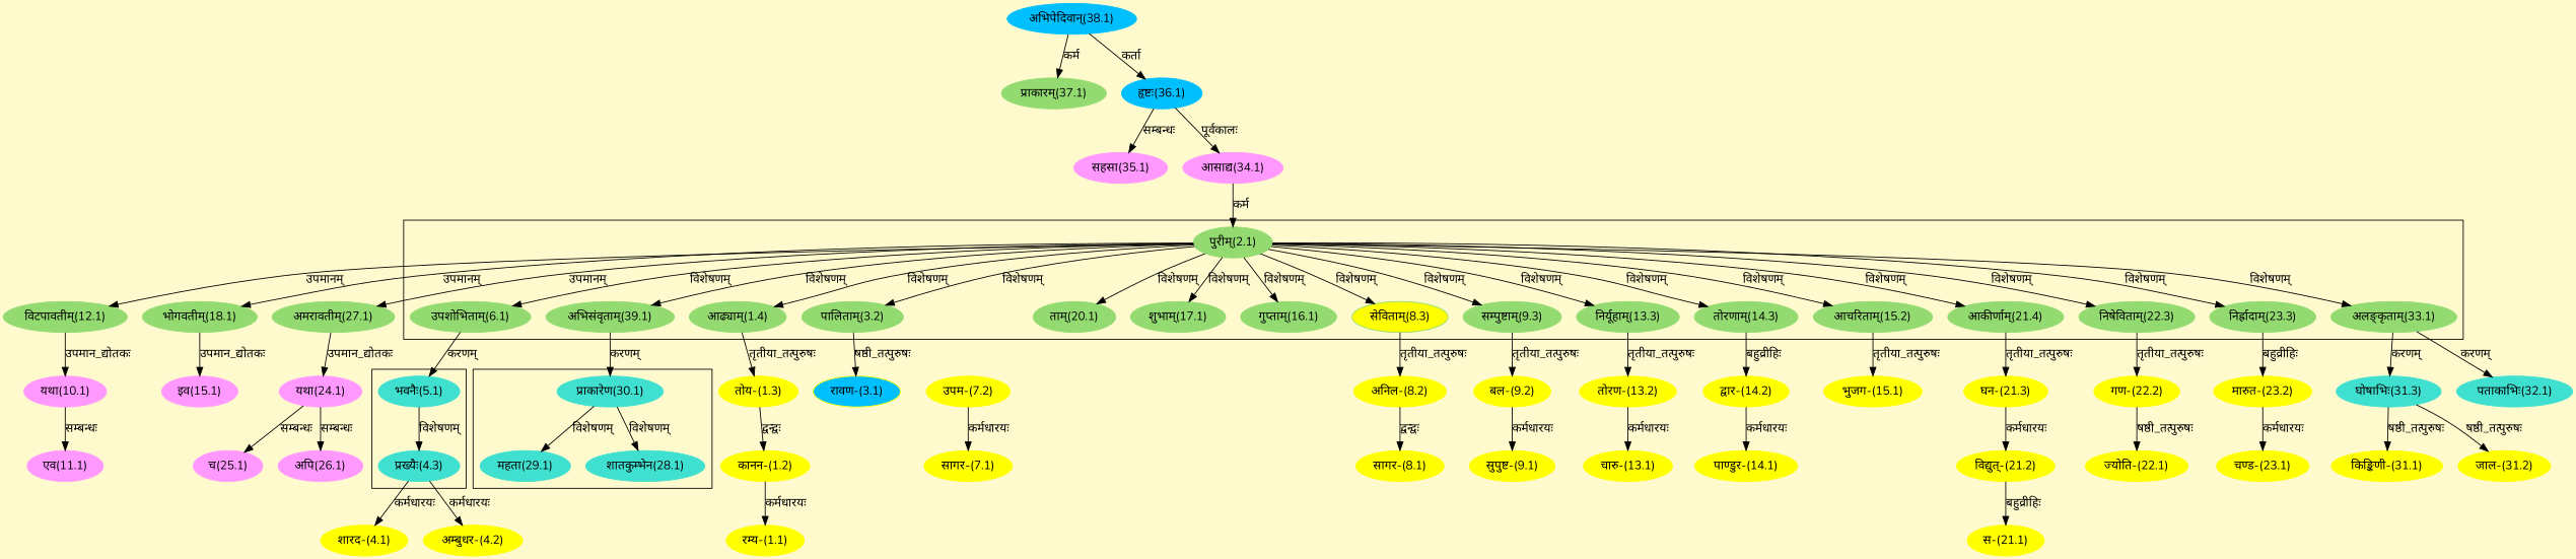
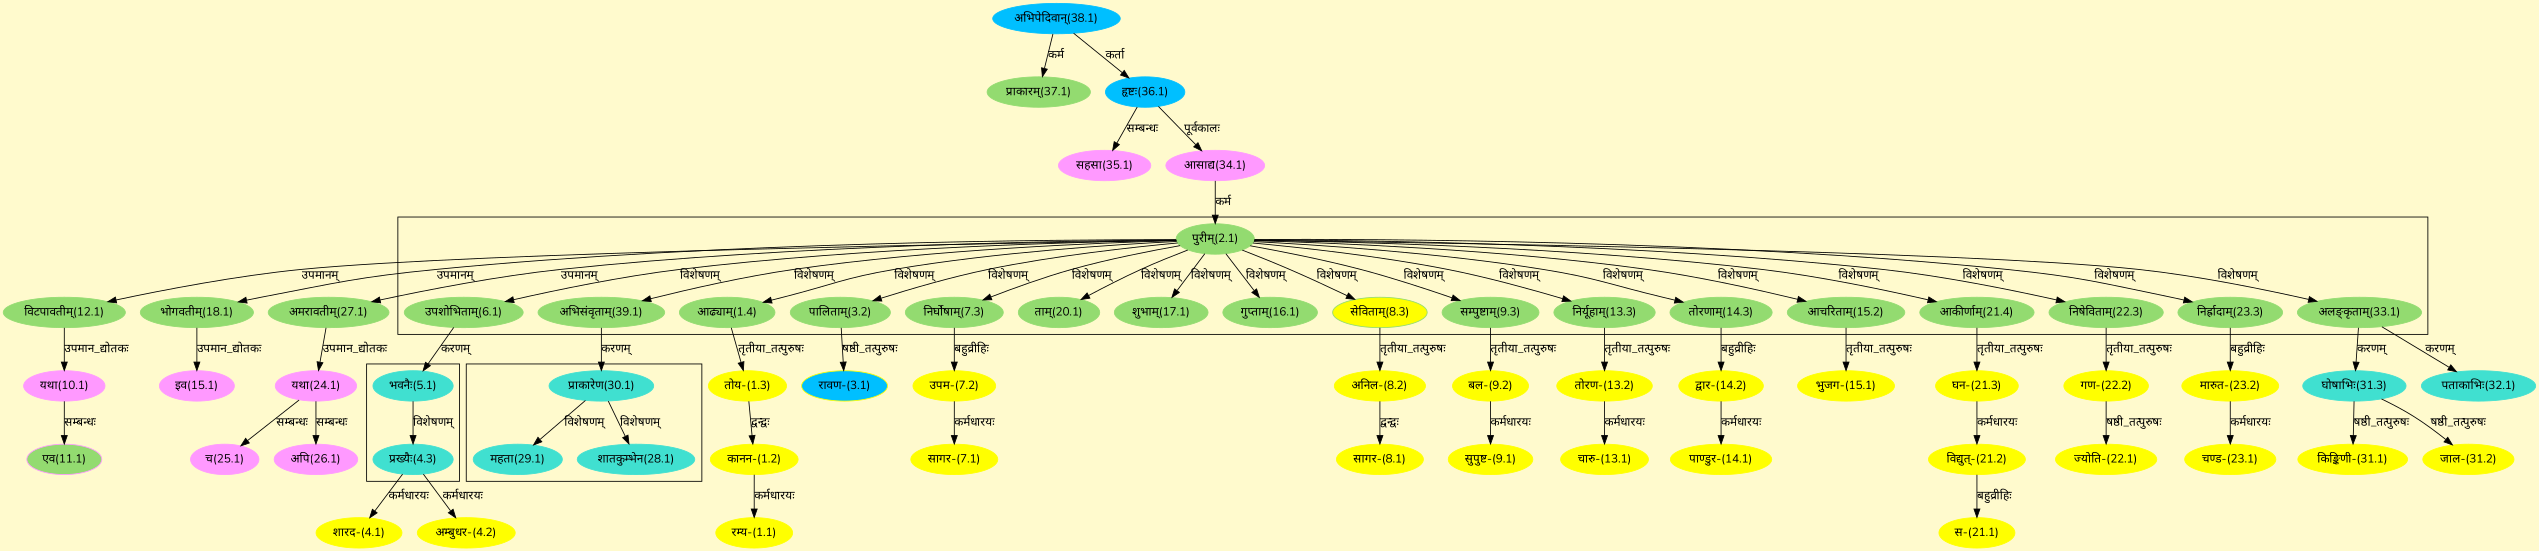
  digraph {
    bgcolor=lemonchiffon1
    compound=true
    fontname=Nunito
    rankdir=BT
    node [color="#FFFF00" fontname=Nunito style=filled]
    edge [dir=back fontname=Nunito]
    n1 [color="#93DB70" label="आढ्याम्(1.4)"]
    n2 [color="#93DB70" label="पुरीम्(2.1)"]
    n3 [color="#93DB70" label="पालिताम्(3.2)"]
    n4 [color="#93DB70" label="उपशोभिताम्(6.1)"]
+   n5 [color="#93DB70" label="निर्घोषाम्(7.3)"]
    n6 [color="#93DB70" fillcolor="#FFFF00" label="सेविताम्(8.3)"]
    n7 [color="#93DB70" label="सम्पुष्टाम्(9.3)"]
    n8 [color="#93DB70" label="निर्यूहाम्(13.3)"]
    n9 [color="#93DB70" label="तोरणाम्(14.3)"]
    n10 [color="#93DB70" label="आचरिताम्(15.2)"]
    n11 [color="#93DB70" label="गुप्ताम्(16.1)"]
    n12 [color="#93DB70" label="शुभाम्(17.1)"]
    n13 [color="#93DB70" label="ताम्(20.1)"]
    n14 [color="#93DB70" label="आकीर्णाम्(21.4)"]
    n15 [color="#93DB70" label="निषेविताम्(22.3)"]
    n16 [color="#93DB70" label="निर्ह्रादाम्(23.3)"]
    n17 [color="#93DB70" label="अलङ्कृताम्(33.1)"]
    n18 [color="#93DB70" label="अभिसंवृताम्(39.1)"]
    n19 [color="#40E0D0" label="प्रख्यैः(4.3)"]
    n20 [color="#40E0D0" label="भवनैः(5.1)"]
    n21 [color="#40E0D0" label="शातकुम्भेन(28.1)"]
    n22 [color="#40E0D0" label="प्राकारेण(30.1)"]
    n23 [color="#40E0D0" label="महता(29.1)"]
    n24 [color="#FF99FF" label="आसाद्य(34.1)"]
    n25 [color="#00BFFF" label="हृष्टः(36.1)"]
    n26 [label="रम्य-(1.1)"]
    n27 [label="कानन-(1.2)"]
    n28 [label="तोय-(1.3)"]
    n29 [color="#00BFFF" label="अभिपेदिवान्(38.1)"]
    n30 [fillcolor="#00BFFF" label="रावण-(3.1)"]
    n31 [label="शारद-(4.1)"]
    n32 [label="अम्बुधर-(4.2)"]
    n33 [label="सागर-(7.1)"]
    n34 [label="उपम-(7.2)"]
    n35 [label="सागर-(8.1)"]
    n36 [label="अनिल-(8.2)"]
    n37 [label="सुपुष्ट-(9.1)"]
    n38 [label="बल-(9.2)"]
    n39 [color="#FF99FF" label="यथा(10.1)"]
    n40 [color="#93DB70" label="विटपावतीम्(12.1)"]
-   n41 [color="#FF99FF" label="एव(11.1)"]
+   n41 [color="#FF99FF" label="एव(11.1)" fillcolor="#93DB70"]
    n42 [label="चारु-(13.1)"]
    n43 [label="तोरण-(13.2)"]
    n44 [label="पाण्डुर-(14.1)"]
    n45 [label="द्वार-(14.2)"]
    n46 [label="भुजग-(15.1)"]
    n47 [color="#93DB70" label="भोगवतीम्(18.1)"]
    n48 [color="#FF99FF" label="इव(15.1)"]
    n49 [label="स-(21.1)"]
    n50 [label="विद्युत्-(21.2)"]
    n51 [label="घन-(21.3)"]
    n52 [label="ज्योति-(22.1)"]
    n53 [label="गण-(22.2)"]
    n54 [label="चण्ड-(23.1)"]
    n55 [label="मारुत-(23.2)"]
    n56 [color="#FF99FF" label="यथा(24.1)"]
    n57 [color="#93DB70" label="अमरावतीम्(27.1)"]
    n58 [color="#FF99FF" label="च(25.1)"]
    n59 [color="#FF99FF" label="अपि(26.1)"]
    n60 [label="किङ्किणी-(31.1)"]
    n61 [color="#40E0D0" label="घोषाभिः(31.3)"]
    n62 [label="जाल-(31.2)"]
    n63 [color="#40E0D0" label="पताकाभिः(32.1)"]
    n64 [color="#FF99FF" label="सहसा(35.1)"]
    n65 [color="#93DB70" label="प्राकारम्(37.1)"]
    subgraph cluster_1 {
      n1
      n2
      n3
      n4
+     n5
      n6
      n7
      n8
      n9
      n10
      n11
      n12
      n13
      n14
      n15
      n16
      n17
      n18
    }
    subgraph cluster_2 {
      n19
      n20
    }
    subgraph cluster_3 {
      n21
      n22
      n23
    }
    n1 -> n2 [label="विशेषणम्"]
    n2 -> n24 [label="कर्म"]
    n3 -> n2 [label="विशेषणम्"]
    n4 -> n2 [label="विशेषणम्"]
+   n5 -> n2 [label="विशेषणम्"]
    n6 -> n2 [label="विशेषणम्"]
    n7 -> n2 [label="विशेषणम्"]
    n8 -> n2 [label="विशेषणम्"]
    n9 -> n2 [label="विशेषणम्"]
    n10 -> n2 [label="विशेषणम्"]
    n11 -> n2 [label="विशेषणम्"]
    n12 -> n2 [label="विशेषणम्"]
    n13 -> n2 [label="विशेषणम्"]
    n14 -> n2 [label="विशेषणम्"]
    n15 -> n2 [label="विशेषणम्"]
    n16 -> n2 [label="विशेषणम्"]
    n17 -> n2 [label="विशेषणम्"]
    n18 -> n2 [label="विशेषणम्"]
    n19 -> n20 [label="विशेषणम्"]
    n20 -> n4 [label="करणम्"]
    n21 -> n22 [label="विशेषणम्"]
    n22 -> n18 [label="करणम्"]
    n23 -> n22 [label="विशेषणम्"]
    n24 -> n25 [label="पूर्वकालः"]
    n25 -> n29 [label="कर्ता"]
    n26 -> n27 [label="कर्मधारयः"]
    n27 -> n28 [label="द्वन्द्वः"]
    n28 -> n1 [label="तृतीया_तत्पुरुषः"]
    n30 -> n3 [label="षष्ठी_तत्पुरुषः"]
    n31 -> n19 [label="कर्मधारयः"]
    n32 -> n19 [label="कर्मधारयः"]
    n33 -> n34 [label="कर्मधारयः"]
+   n34 -> n5 [label="बहुव्रीहिः"]
    n35 -> n36 [label="द्वन्द्वः"]
    n36 -> n6 [label="तृतीया_तत्पुरुषः"]
    n37 -> n38 [label="कर्मधारयः"]
    n38 -> n7 [label="तृतीया_तत्पुरुषः"]
    n39 -> n40 [label="उपमान_द्योतकः"]
    n40 -> n2 [label="उपमानम्"]
    n41 -> n39 [label="सम्बन्धः"]
    n42 -> n43 [label="कर्मधारयः"]
    n43 -> n8 [label="तृतीया_तत्पुरुषः"]
    n44 -> n45 [label="कर्मधारयः"]
    n45 -> n9 [label="बहुव्रीहिः"]
    n46 -> n10 [label="तृतीया_तत्पुरुषः"]
    n47 -> n2 [label="उपमानम्"]
    n48 -> n47 [label="उपमान_द्योतकः"]
    n49 -> n50 [label="बहुव्रीहिः"]
    n50 -> n51 [label="कर्मधारयः"]
    n51 -> n14 [label="तृतीया_तत्पुरुषः"]
    n52 -> n53 [label="षष्ठी_तत्पुरुषः"]
    n53 -> n15 [label="तृतीया_तत्पुरुषः"]
    n54 -> n55 [label="कर्मधारयः"]
    n55 -> n16 [label="बहुव्रीहिः"]
    n56 -> n57 [label="उपमान_द्योतकः"]
    n57 -> n2 [label="उपमानम्"]
    n58 -> n56 [label="सम्बन्धः"]
    n59 -> n56 [label="सम्बन्धः"]
    n60 -> n61 [label="षष्ठी_तत्पुरुषः"]
    n61 -> n17 [label="करणम्"]
    n62 -> n61 [label="षष्ठी_तत्पुरुषः"]
    n63 -> n17 [label="करणम्"]
    n64 -> n25 [label="सम्बन्धः"]
    n65 -> n29 [label="कर्म"]
  }
